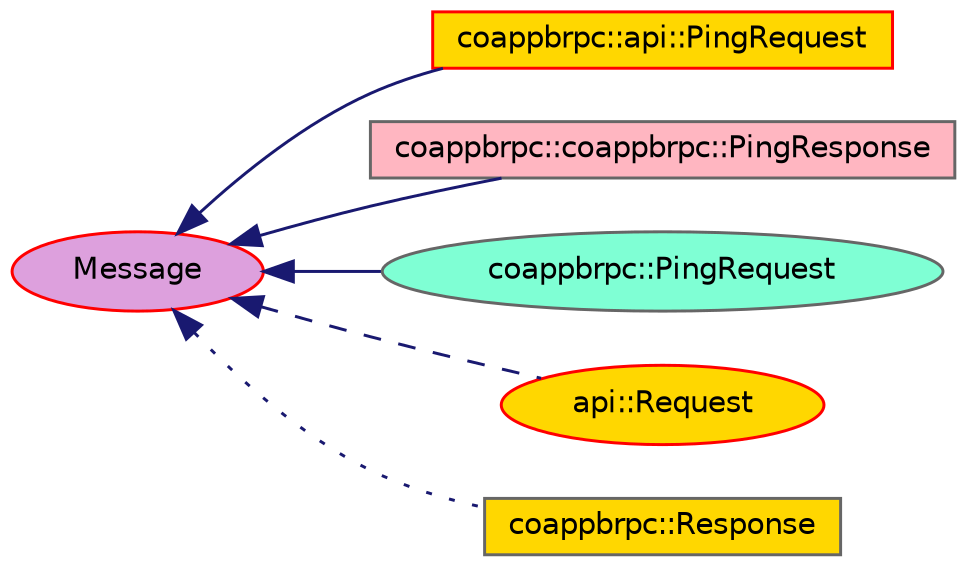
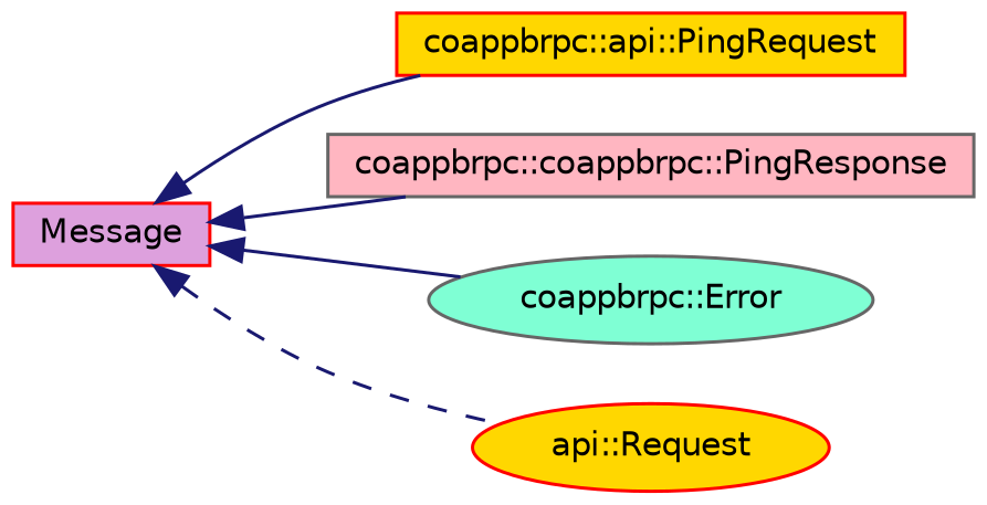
  digraph {
    rankdir=LR
    node [color=red fillcolor=gold fontname=Helvetica fontsize=10 shape=ellipse style=filled]
    edge [color=midnightblue dir=back fontname=Helvetica fontsize=10 labelfontname=Helvetica labelfontsize=10 style=solid]
-   n1 [fillcolor=plum height=0.2 label=Message width=0.4]
+   n1 [fillcolor=plum height=0.2 label=Message shape=box width=0.4]
    n2 [height=0.2 label="coappbrpc::api::PingRequest" shape=box width=0.4]
    n3 [color=gray40 fillcolor=lightpink height=0.2 label="coappbrpc::coappbrpc::PingResponse" shape=box width=0.4]
-   n4 [color=gray40 fillcolor=aquamarine height=0.2 label="coappbrpc::PingRequest" width=0.4]
+   n4 [color=gray40 fillcolor=aquamarine height=0.2 label="coappbrpc::Error" width=0.4]
    n5 [height=0.2 label="api::Request" width=0.4]
-   n6 [color=gray40 height=0.2 label="coappbrpc::Response" shape=box width=0.4]
    n1 -> n2
    n1 -> n3
    n1 -> n4
    n1 -> n5 [style=dashed]
-   n1 -> n6 [style=dotted]
  }
